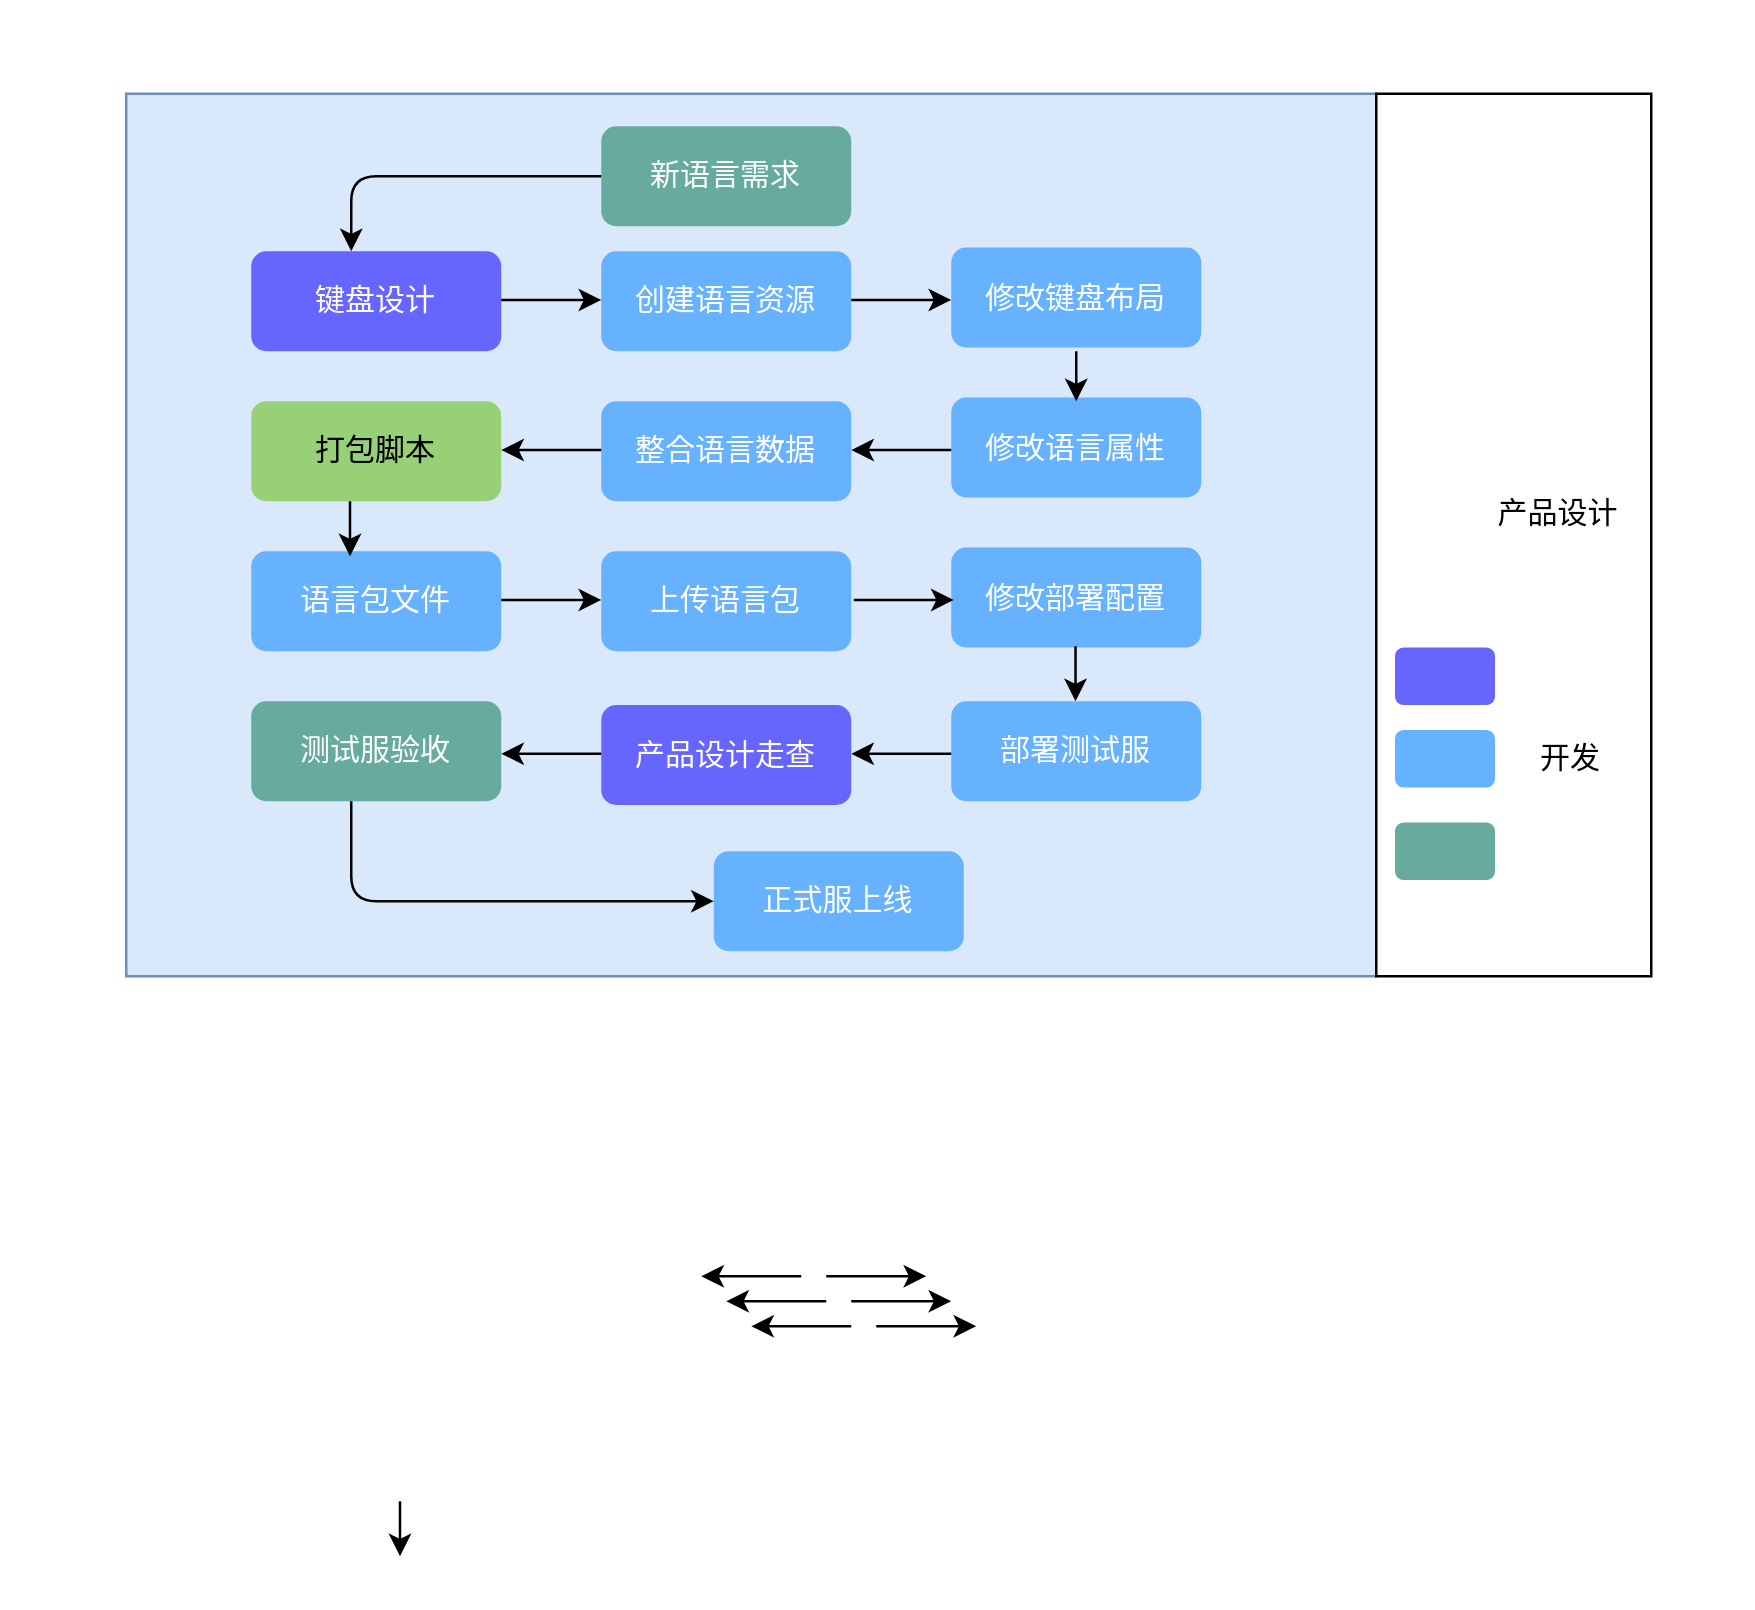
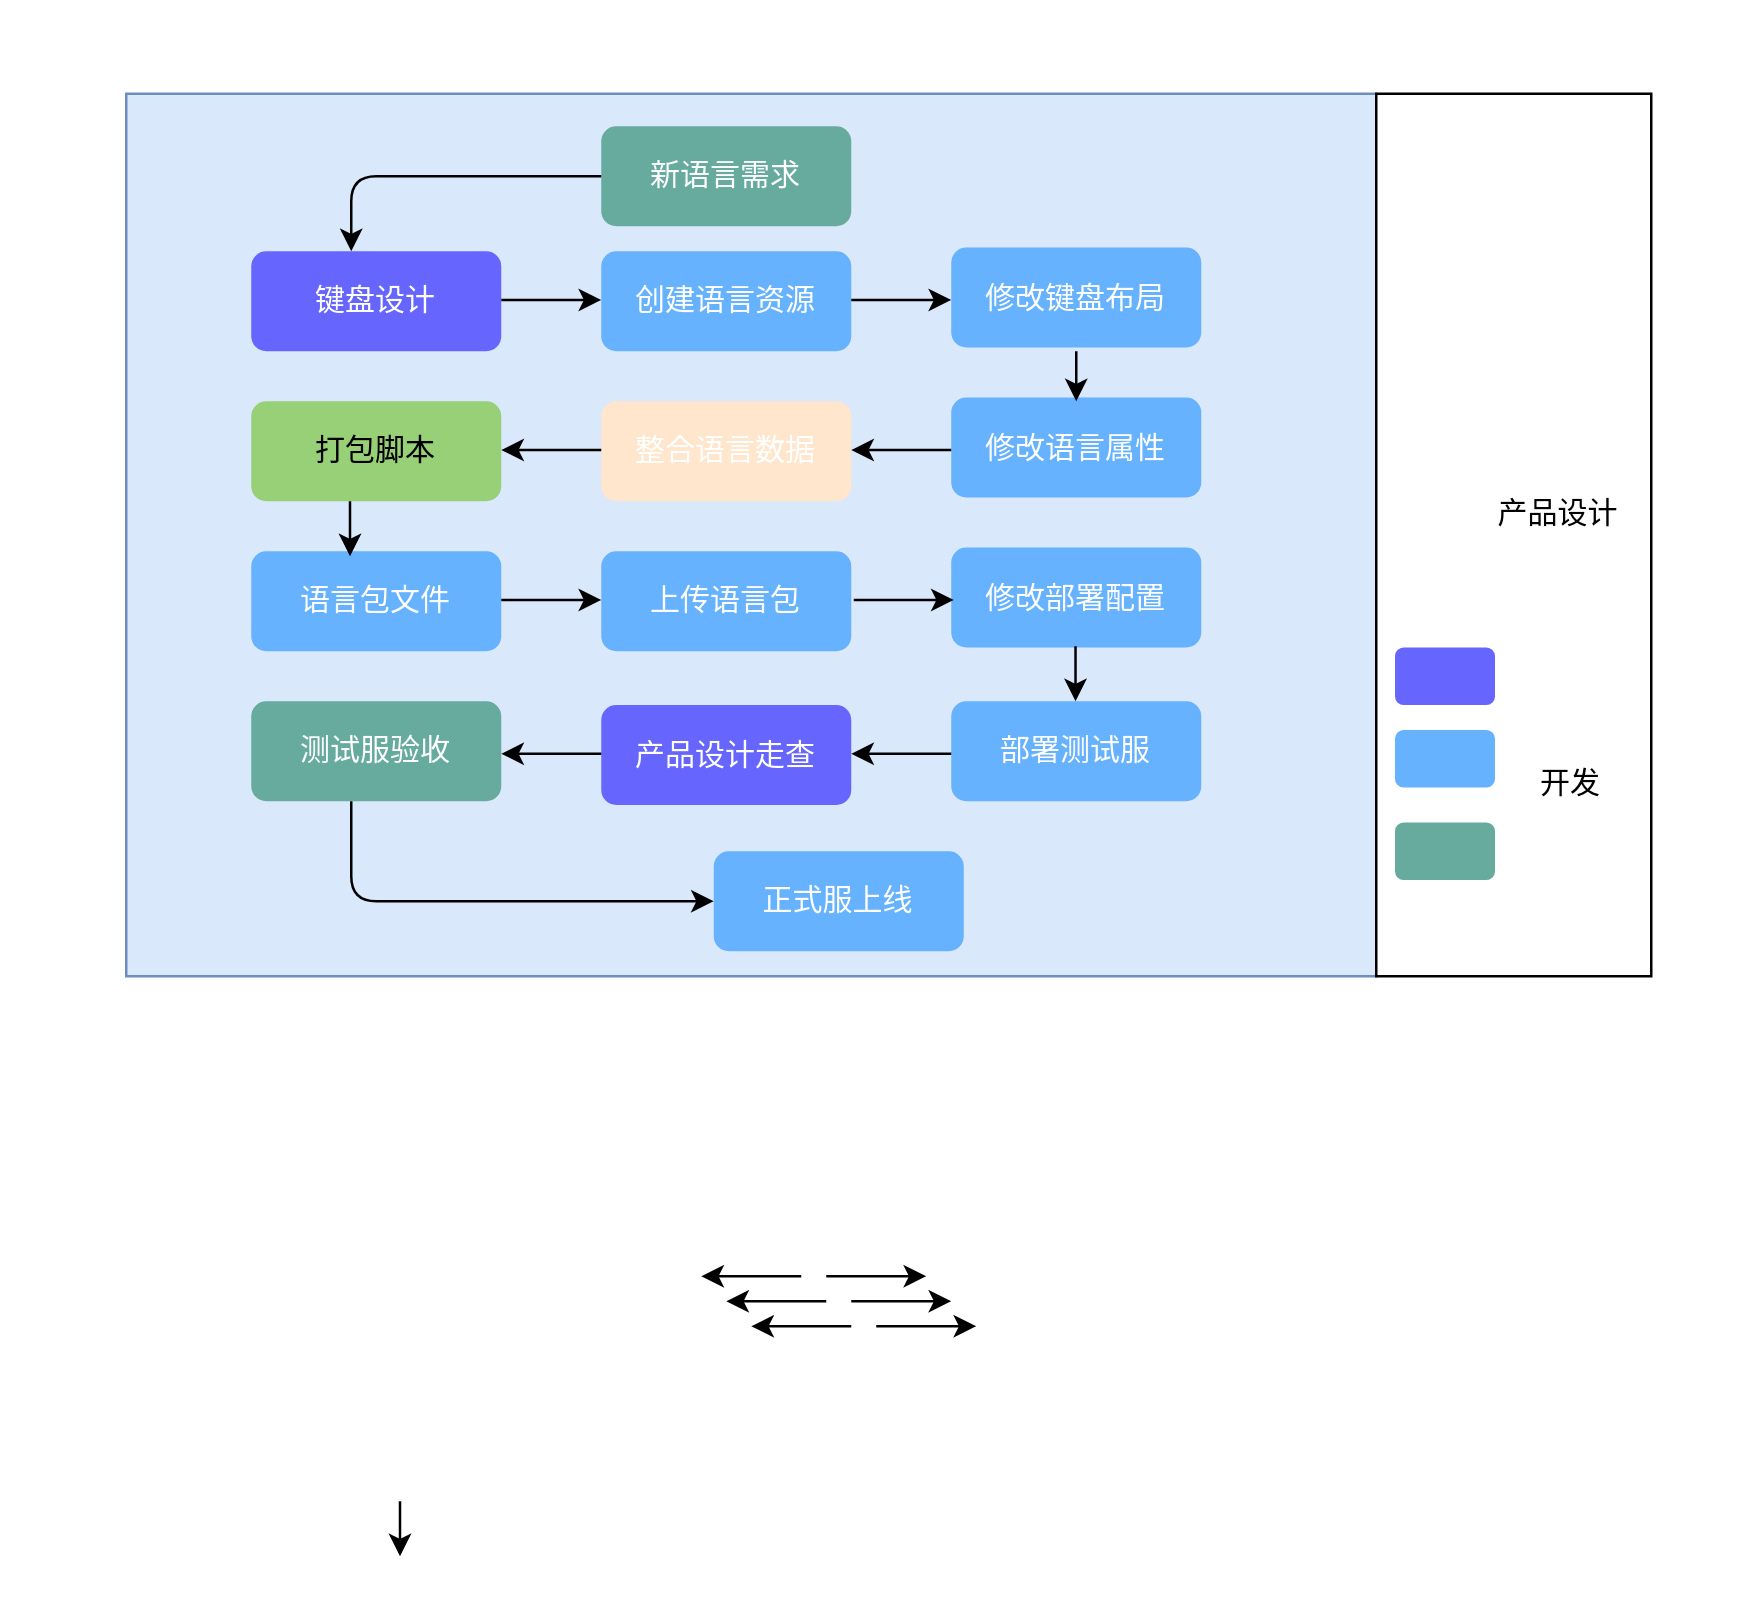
  <mxCell id="0" />
  <mxCell id="1" parent="0" />
  <mxCell id="2" value="" style="rounded=0;whiteSpace=wrap;html=1;fontSize=12;fontColor=#FFFFFF;fillColor=none;strokeColor=none;" vertex="1" parent="1"><mxGeometry x="20" y="20" width="660" height="390" as="geometry" /></mxCell>
  <mxCell id="3" value="" style="rounded=0;whiteSpace=wrap;html=1;fontSize=13;shadow=0;fillColor=#dae8fc;strokeColor=#6c8ebf;" vertex="1" parent="1"><mxGeometry x="50" y="37" width="500" height="353" as="geometry" /></mxCell>
  <mxCell id="4" value="&lt;span style=&quot;font-size: 12px;&quot;&gt;新语言需求&lt;/span&gt;" style="rounded=1;whiteSpace=wrap;html=1;strokeColor=none;fontSize=12;fontColor=#FFFFFF;fillColor=#67ab9f;" vertex="1" parent="1"><mxGeometry x="240" y="50" width="100" height="40" as="geometry" /></mxCell>
  <mxCell id="5" value="键盘设计" style="rounded=1;whiteSpace=wrap;html=1;fillColor=#6666FF;fontColor=#FFFFFF;strokeColor=none;fontSize=12;" vertex="1" parent="1"><mxGeometry x="100" y="100" width="100" height="40" as="geometry" /></mxCell>
  <mxCell id="6" value="修改语言属性" style="rounded=1;whiteSpace=wrap;html=1;strokeColor=none;fontSize=12;fillColor=#66B2FF;fontColor=#FFFFFF;" vertex="1" parent="1"><mxGeometry x="380" y="158.5" width="100" height="40" as="geometry" /></mxCell>
  <mxCell id="7" value="打包脚本" style="rounded=1;whiteSpace=wrap;html=1;fillColor=#97D077;strokeColor=none;fontSize=12;" vertex="1" parent="1"><mxGeometry x="100" y="160" width="100" height="40" as="geometry" /></mxCell>
  <mxCell id="8" value="产品设计走查" style="rounded=1;whiteSpace=wrap;html=1;strokeColor=none;fontSize=12;fillColor=#6666FF;fontColor=#FFFFFF;" vertex="1" parent="1"><mxGeometry x="240" y="281.5" width="100" height="40" as="geometry" /></mxCell>
  <mxCell id="9" value="修改键盘布局" style="rounded=1;whiteSpace=wrap;html=1;strokeColor=none;fontColor=#FFFFFF;fontSize=12;fillColor=#66B2FF;" vertex="1" parent="1"><mxGeometry x="380" y="98.5" width="100" height="40" as="geometry" /></mxCell>
  <mxCell id="10" value="语言包文件" style="rounded=1;whiteSpace=wrap;html=1;strokeColor=none;fontColor=#FFFFFF;fontSize=12;fillColor=#66B2FF;" vertex="1" parent="1"><mxGeometry x="100" y="220" width="100" height="40" as="geometry" /></mxCell>
  <mxCell id="11" value="上传语言包" style="rounded=1;whiteSpace=wrap;html=1;strokeColor=none;fontSize=12;fillColor=#66B2FF;fontColor=#FFFFFF;" vertex="1" parent="1"><mxGeometry x="240" y="220" width="100" height="40" as="geometry" /></mxCell>
- <mxCell id="12" value="整合语言数据" style="rounded=1;whiteSpace=wrap;html=1;fontColor=#FFFFFF;strokeColor=none;fontSize=12;fillColor=#66B2FF;" vertex="1" parent="1"><mxGeometry x="240" y="160" width="100" height="40" as="geometry" /></mxCell>
+ <mxCell id="12" value="整合语言数据" style="rounded=1;whiteSpace=wrap;html=1;fontColor=#FFFFFF;strokeColor=none;fontSize=12;fillColor=#ffe6cc;" vertex="1" parent="1"><mxGeometry x="240" y="160" width="100" height="40" as="geometry" /></mxCell>
  <mxCell id="13" value="测试服验收" style="rounded=1;whiteSpace=wrap;html=1;strokeColor=none;fontColor=#FFFFFF;fontSize=12;fillColor=#67AB9F;" vertex="1" parent="1"><mxGeometry x="100" y="280" width="100" height="40" as="geometry" /></mxCell>
  <mxCell id="14" value="正式服上线" style="rounded=1;whiteSpace=wrap;html=1;strokeColor=none;fontColor=#FFFFFF;fontSize=12;fillColor=#66B2FF;" vertex="1" parent="1"><mxGeometry x="285" y="340" width="100" height="40" as="geometry" /></mxCell>
  <mxCell id="15" value="创建语言资源" style="rounded=1;whiteSpace=wrap;html=1;fontSize=12;strokeColor=none;fillColor=#66B2FF;fontColor=#FFFFFF;" vertex="1" parent="1"><mxGeometry x="240" y="100" width="100" height="40" as="geometry" /></mxCell>
  <mxCell id="16" value="修改部署配置" style="rounded=1;whiteSpace=wrap;html=1;strokeColor=none;fontSize=12;fillColor=#66B2FF;fontColor=#FFFFFF;" vertex="1" parent="1"><mxGeometry x="380" y="218.5" width="100" height="40" as="geometry" /></mxCell>
  <mxCell id="17" value="部署测试服" style="rounded=1;whiteSpace=wrap;html=1;strokeColor=none;fontColor=#FFFFFF;fontSize=12;fillColor=#66B2FF;" vertex="1" parent="1"><mxGeometry x="380" y="280" width="100" height="40" as="geometry" /></mxCell>
  <mxCell id="18" value="" style="rounded=0;whiteSpace=wrap;html=1;" vertex="1" parent="1"><mxGeometry x="550" y="37" width="110" height="353" as="geometry" /></mxCell>
  <mxCell id="19" value="" style="rounded=1;whiteSpace=wrap;html=1;strokeColor=none;fillColor=#6666FF;" vertex="1" parent="1"><mxGeometry x="557.5" y="258.5" width="40" height="23" as="geometry" /></mxCell>
  <mxCell id="20" value="" style="rounded=1;whiteSpace=wrap;html=1;strokeColor=none;fillColor=#66B2FF;" vertex="1" parent="1"><mxGeometry x="557.5" y="291.5" width="40" height="23" as="geometry" /></mxCell>
  <mxCell id="21" value="" style="rounded=1;whiteSpace=wrap;html=1;fillColor=#67AB9F;strokeColor=none;" vertex="1" parent="1"><mxGeometry x="557.5" y="328.5" width="40" height="23" as="geometry" /></mxCell>
  <mxCell id="22" value="产品设计" style="text;html=1;strokeColor=none;fillColor=none;align=center;verticalAlign=middle;whiteSpace=wrap;rounded=0;" vertex="1" parent="1"><mxGeometry x="597.5" y="196.5" width="50" height="17" as="geometry" /></mxCell>
- <mxCell id="23" value="开发" style="text;html=1;strokeColor=none;fillColor=none;align=center;verticalAlign=middle;whiteSpace=wrap;rounded=0;" vertex="1" parent="1"><mxGeometry x="607.5" y="293" width="40" height="20" as="geometry" /></mxCell>
+ <mxCell id="23" value="开发" style="text;html=1;strokeColor=none;fillColor=none;align=center;verticalAlign=middle;whiteSpace=wrap;rounded=0;" vertex="1" parent="1"><mxGeometry x="607.5" y="303" width="40" height="20" as="geometry" /></mxCell>
  <mxCell id="24" value="" style="endArrow=classic;html=1;exitX=0;exitY=0.5;exitDx=0;exitDy=0;entryX=0.5;entryY=0;entryDx=0;entryDy=0;" edge="1" parent="1"><mxGeometry width="50" height="50" relative="1" as="geometry"><mxPoint x="240" y="70" as="sourcePoint" /><mxPoint x="140" y="100" as="targetPoint" /><Array as="points"><mxPoint x="140" y="70" /></Array></mxGeometry></mxCell>
  <mxCell id="25" value="" style="endArrow=classic;html=1;fontColor=#FFFFFF;" edge="1" parent="1"><mxGeometry width="50" height="50" relative="1" as="geometry"><mxPoint x="340" y="119.5" as="sourcePoint" /><mxPoint x="380" y="119.5" as="targetPoint" /></mxGeometry></mxCell>
  <mxCell id="26" value="" style="endArrow=classic;html=1;fontColor=#FFFFFF;" edge="1" parent="1"><mxGeometry width="50" height="50" relative="1" as="geometry"><mxPoint x="380" y="179.5" as="sourcePoint" /><mxPoint x="340" y="179.5" as="targetPoint" /><Array as="points" /></mxGeometry></mxCell>
  <mxCell id="27" value="" style="endArrow=classic;html=1;fontColor=#FFFFFF;" edge="1" parent="1"><mxGeometry width="50" height="50" relative="1" as="geometry"><mxPoint x="200" y="239.5" as="sourcePoint" /><mxPoint x="240" y="239.5" as="targetPoint" /></mxGeometry></mxCell>
  <mxCell id="28" value="" style="endArrow=classic;html=1;fontColor=#FFFFFF;" edge="1" parent="1"><mxGeometry width="50" height="50" relative="1" as="geometry"><mxPoint x="341" y="239.5" as="sourcePoint" /><mxPoint x="381" y="239.5" as="targetPoint" /></mxGeometry></mxCell>
  <mxCell id="29" value="" style="endArrow=classic;html=1;fontColor=#FFFFFF;" edge="1" parent="1"><mxGeometry width="50" height="50" relative="1" as="geometry"><mxPoint x="200" y="119.5" as="sourcePoint" /><mxPoint x="240" y="119.5" as="targetPoint" /></mxGeometry></mxCell>
  <mxCell id="30" value="" style="endArrow=classic;html=1;fontColor=#FFFFFF;" edge="1" parent="1"><mxGeometry width="50" height="50" relative="1" as="geometry"><mxPoint x="380" y="301" as="sourcePoint" /><mxPoint x="340" y="301" as="targetPoint" /><Array as="points" /></mxGeometry></mxCell>
  <mxCell id="31" value="" style="endArrow=classic;html=1;fontColor=#FFFFFF;" edge="1" parent="1"><mxGeometry width="50" height="50" relative="1" as="geometry"><mxPoint x="240" y="301" as="sourcePoint" /><mxPoint x="200" y="301" as="targetPoint" /><Array as="points" /></mxGeometry></mxCell>
  <mxCell id="32" value="" style="endArrow=classic;html=1;fontColor=#FFFFFF;" edge="1" parent="1"><mxGeometry width="50" height="50" relative="1" as="geometry"><mxPoint x="240" y="179.5" as="sourcePoint" /><mxPoint x="200" y="179.5" as="targetPoint" /><Array as="points" /></mxGeometry></mxCell>
  <mxCell id="33" value="" style="endArrow=classic;html=1;fontColor=#FFFFFF;" edge="1" parent="1"><mxGeometry width="50" height="50" relative="1" as="geometry"><mxPoint x="330" y="510" as="sourcePoint" /><mxPoint x="370" y="510" as="targetPoint" /></mxGeometry></mxCell>
  <mxCell id="34" value="" style="endArrow=classic;html=1;fontColor=#FFFFFF;" edge="1" parent="1"><mxGeometry width="50" height="50" relative="1" as="geometry"><mxPoint x="340" y="520" as="sourcePoint" /><mxPoint x="380" y="520" as="targetPoint" /></mxGeometry></mxCell>
  <mxCell id="35" value="" style="endArrow=classic;html=1;fontColor=#FFFFFF;" edge="1" parent="1"><mxGeometry width="50" height="50" relative="1" as="geometry"><mxPoint x="350" y="530" as="sourcePoint" /><mxPoint x="390" y="530" as="targetPoint" /></mxGeometry></mxCell>
  <mxCell id="36" value="" style="endArrow=classic;html=1;fontColor=#FFFFFF;" edge="1" parent="1"><mxGeometry width="50" height="50" relative="1" as="geometry"><mxPoint x="320" y="510" as="sourcePoint" /><mxPoint x="280" y="510" as="targetPoint" /><Array as="points" /></mxGeometry></mxCell>
  <mxCell id="37" value="" style="endArrow=classic;html=1;fontColor=#FFFFFF;" edge="1" parent="1"><mxGeometry width="50" height="50" relative="1" as="geometry"><mxPoint x="330" y="520" as="sourcePoint" /><mxPoint x="290" y="520" as="targetPoint" /><Array as="points" /></mxGeometry></mxCell>
  <mxCell id="38" value="" style="endArrow=classic;html=1;fontColor=#FFFFFF;" edge="1" parent="1"><mxGeometry width="50" height="50" relative="1" as="geometry"><mxPoint x="340" y="530" as="sourcePoint" /><mxPoint x="300" y="530" as="targetPoint" /><Array as="points" /></mxGeometry></mxCell>
  <mxCell id="39" value="" style="edgeStyle=orthogonalEdgeStyle;rounded=0;orthogonalLoop=1;jettySize=auto;html=1;" edge="1" parent="1"><mxGeometry relative="1" as="geometry"><mxPoint x="139.5" y="200" as="sourcePoint" /><mxPoint x="139.5" y="222" as="targetPoint" /></mxGeometry></mxCell>
  <mxCell id="40" value="" style="edgeStyle=orthogonalEdgeStyle;rounded=0;orthogonalLoop=1;jettySize=auto;html=1;" edge="1" parent="1"><mxGeometry relative="1" as="geometry"><mxPoint x="429.71" y="258" as="sourcePoint" /><mxPoint x="429.71" y="280" as="targetPoint" /></mxGeometry></mxCell>
  <mxCell id="41" value="" style="edgeStyle=orthogonalEdgeStyle;rounded=0;orthogonalLoop=1;jettySize=auto;html=1;" edge="1" parent="1"><mxGeometry relative="1" as="geometry"><mxPoint x="159.5" y="600" as="sourcePoint" /><mxPoint x="159.5" y="622" as="targetPoint" /></mxGeometry></mxCell>
  <mxCell id="42" value="" style="edgeStyle=orthogonalEdgeStyle;rounded=0;orthogonalLoop=1;jettySize=auto;html=1;" edge="1" parent="1"><mxGeometry relative="1" as="geometry"><mxPoint x="430" y="140" as="sourcePoint" /><mxPoint x="430" y="160" as="targetPoint" /><Array as="points"><mxPoint x="430" y="160" /><mxPoint x="430" y="160" /></Array></mxGeometry></mxCell>
  <mxCell id="43" value="" style="endArrow=classic;html=1;exitX=0.5;exitY=1;exitDx=0;exitDy=0;entryX=0;entryY=0.5;entryDx=0;entryDy=0;" edge="1" parent="1" target="14"><mxGeometry width="50" height="50" relative="1" as="geometry"><mxPoint x="140" y="320" as="sourcePoint" /><mxPoint x="240" y="391" as="targetPoint" /><Array as="points"><mxPoint x="140" y="360" /></Array></mxGeometry></mxCell>
